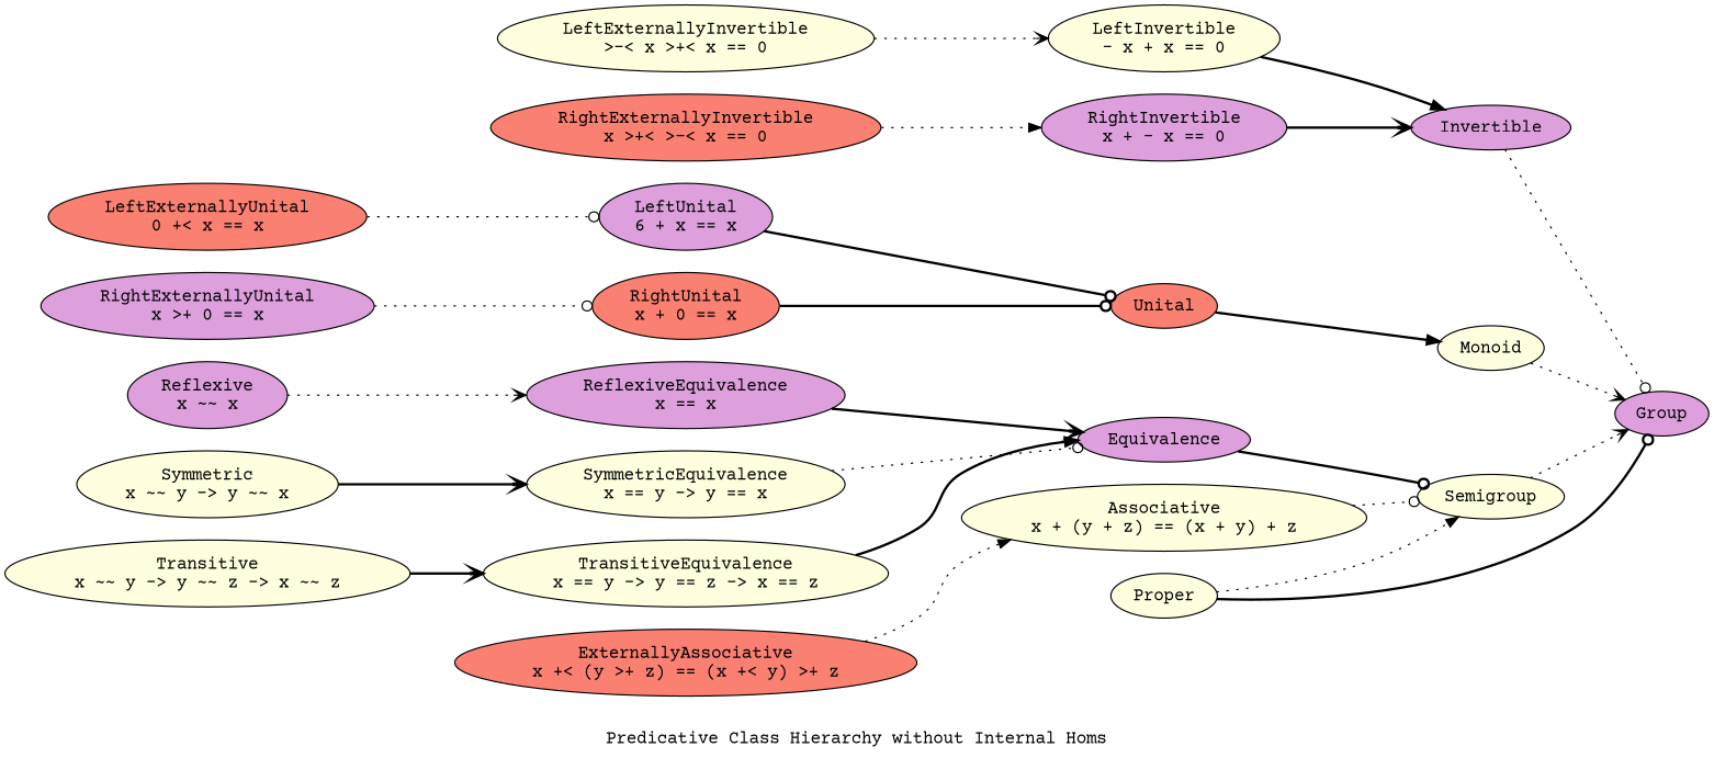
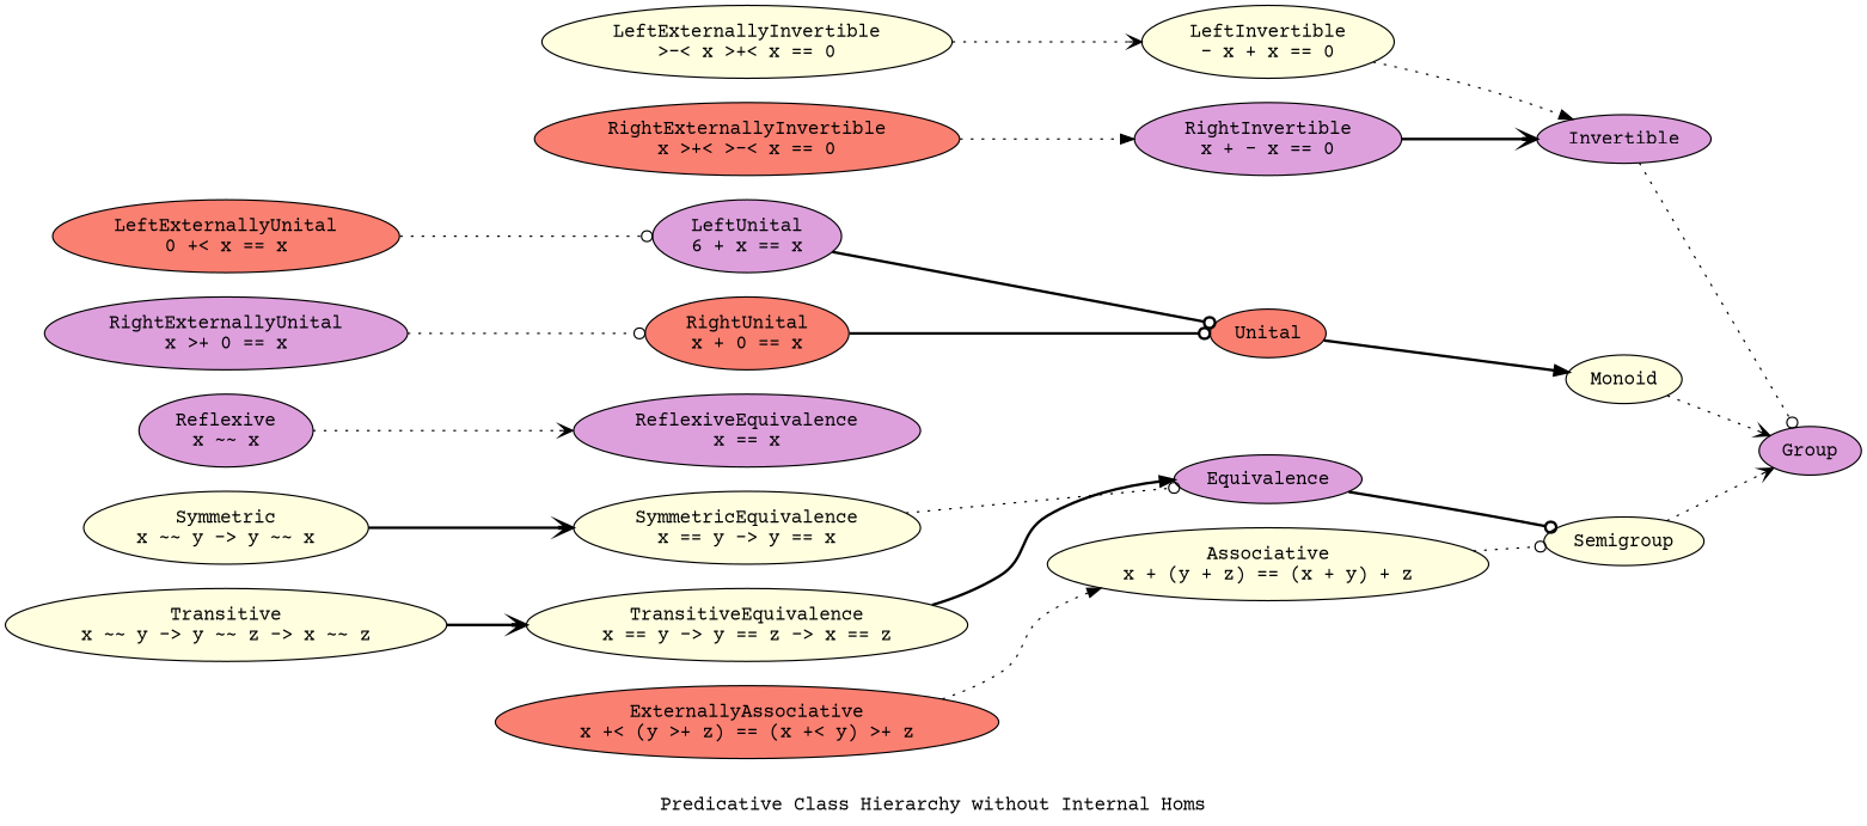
  digraph {
    fontname="Courier Prime"
    label="Predicative Class Hierarchy without Internal Homs"
    rankdir=LR
    node [fillcolor=lightyellow fontname="Courier Prime" style=filled]
    edge [arrowhead=odot fontname="Courier Prime" style=dotted]
    n1 [label="Associative\nx + (y + z) == (x + y) + z"]
    n2 [label=Semigroup]
    n3 [fillcolor=plum label=Group]
    n4 [fillcolor=plum label=Equivalence]
    n5 [fillcolor=salmon label="ExternallyAssociative\nx +< (y >+ z) == (x +< y) >+ z"]
    n6 [fillcolor=plum label=Invertible]
    n7 [label="LeftExternallyInvertible\n>-< x >+< x == 0"]
    n8 [label="LeftInvertible\n- x + x == 0"]
    n9 [fillcolor=salmon label="LeftExternallyUnital\n0 +< x == x"]
    n10 [fillcolor=plum label="LeftUnital\n6 + x == x"]
    n11 [fillcolor=salmon label=Unital]
    n12 [label=Monoid]
-   n13 [label=Proper]
    n14 [fillcolor=salmon label="RightExternallyInvertible\nx >+< >-< x == 0"]
    n15 [fillcolor=plum label="RightInvertible\nx + - x == 0"]
    n16 [fillcolor=plum label="RightExternallyUnital\nx >+ 0 == x"]
    n17 [fillcolor=salmon label="RightUnital\nx + 0 == x"]
    n18 [fillcolor=plum label="Reflexive\nx ~~ x"]
    n19 [fillcolor=plum label="ReflexiveEquivalence\nx == x"]
    n20 [label="Symmetric\nx ~~ y -> y ~~ x"]
    n21 [label="SymmetricEquivalence\nx == y -> y == x"]
    n22 [label="Transitive\nx ~~ y -> y ~~ z -> x ~~ z"]
    n23 [label="TransitiveEquivalence\nx == y -> y == z -> x == z"]
    n1 -> n2
    n2 -> n3 [arrowhead=vee]
    n4 -> n2 [style=bold]
    n5 -> n1 [arrowhead=normal]
    n6 -> n3
    n7 -> n8 [arrowhead=vee]
-   n8 -> n6 [arrowhead=normal style=bold]
+   n8 -> n6 [arrowhead=normal]
    n9 -> n10
    n10 -> n11 [style=bold]
    n11 -> n12 [arrowhead=normal style=bold]
    n12 -> n3 [arrowhead=vee]
-   n13 -> n2 [arrowhead=normal]
-   n13 -> n3 [style=bold]
    n14 -> n15 [arrowhead=normal]
    n15 -> n6 [arrowhead=vee style=bold]
    n16 -> n17
    n17 -> n11 [style=bold]
    n18 -> n19 [arrowhead=vee]
-   n19 -> n4 [arrowhead=vee style=bold]
    n20 -> n21 [arrowhead=vee style=bold]
    n21 -> n4
    n22 -> n23 [arrowhead=vee style=bold]
    n23 -> n4 [arrowhead=normal style=bold]
  }
